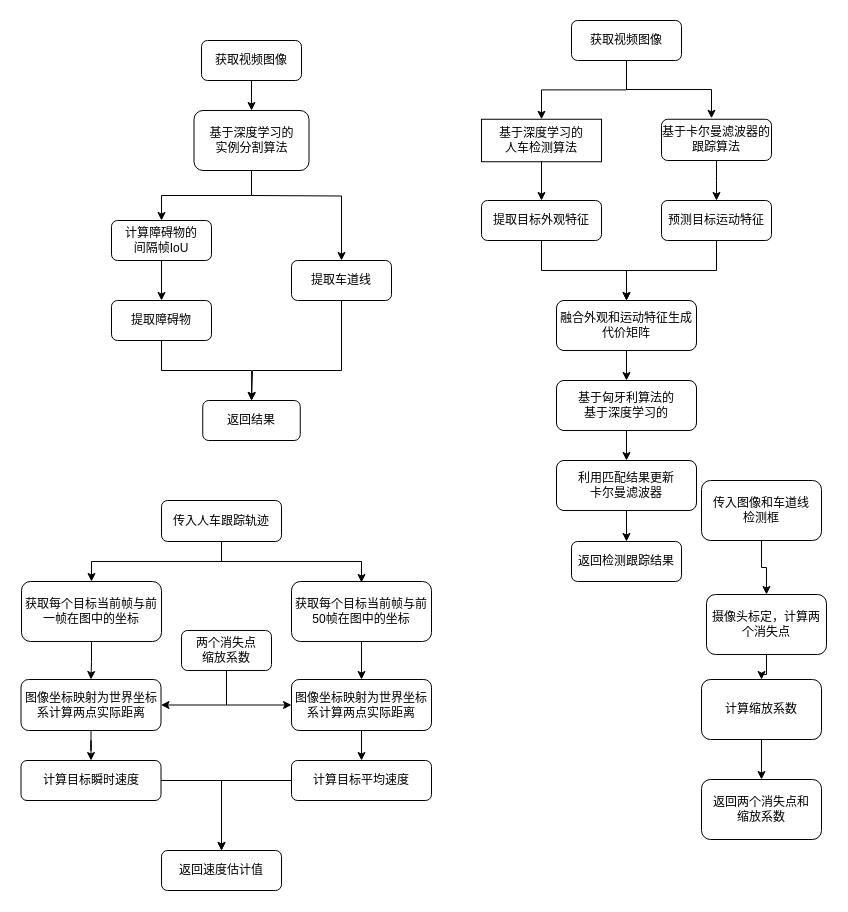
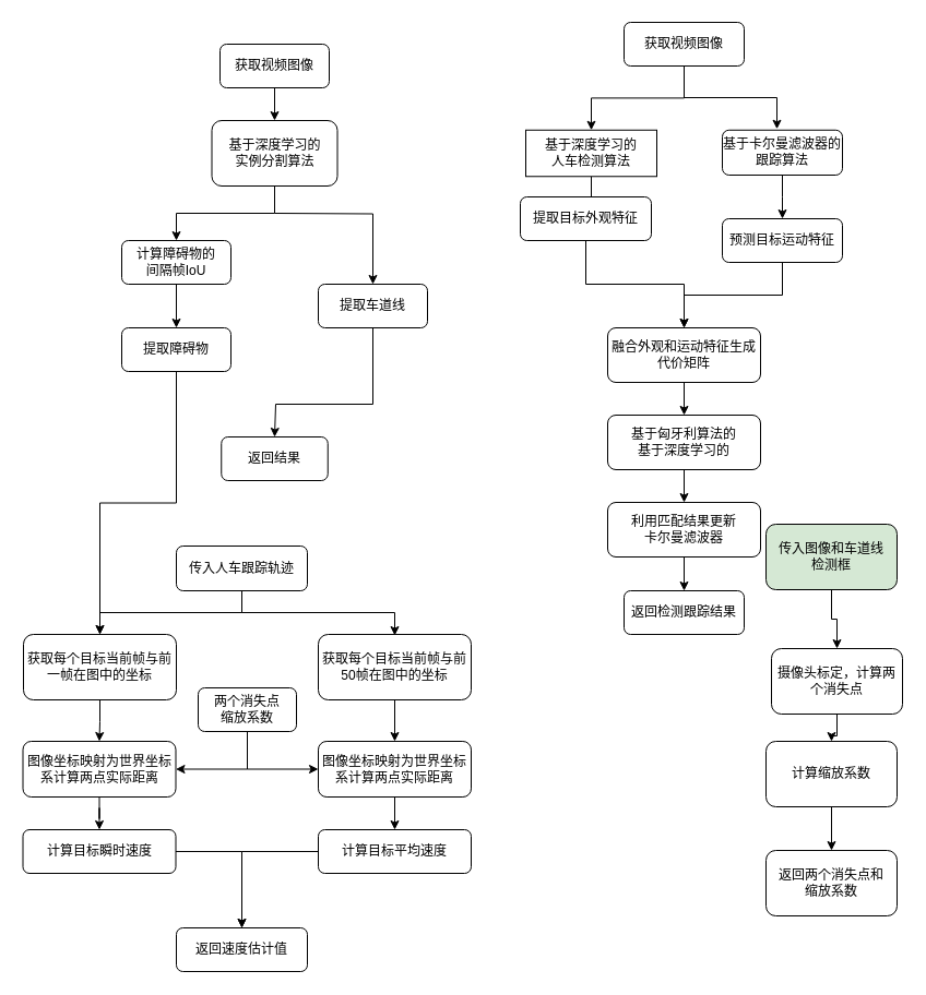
  <mxCell id="0" />
  <mxCell id="1" parent="0" />
  <mxCell id="2" value="" style="edgeStyle=orthogonalEdgeStyle;rounded=0;orthogonalLoop=1;jettySize=auto;html=1;" edge="1" parent="1" source="3" target="6"><mxGeometry relative="1" as="geometry" /></mxCell>
  <mxCell id="3" value="获取视频图像" style="rounded=1;whiteSpace=wrap;html=1;" vertex="1" parent="1"><mxGeometry x="201" y="40" width="100" height="40" as="geometry" /></mxCell>
  <mxCell id="4" value="" style="edgeStyle=orthogonalEdgeStyle;rounded=0;orthogonalLoop=1;jettySize=auto;html=1;" edge="1" parent="1" source="6"><mxGeometry relative="1" as="geometry"><mxPoint x="161" y="220" as="targetPoint" /><Array as="points"><mxPoint x="251" y="195" /><mxPoint x="161" y="195" /></Array></mxGeometry></mxCell>
  <mxCell id="5" style="edgeStyle=orthogonalEdgeStyle;rounded=0;orthogonalLoop=1;jettySize=auto;html=1;entryX=0.5;entryY=0;entryDx=0;entryDy=0;" edge="1" parent="1" target="8"><mxGeometry relative="1" as="geometry"><mxPoint x="341" y="220" as="targetPoint" /><mxPoint x="251" y="195" as="sourcePoint" /></mxGeometry></mxCell>
  <mxCell id="6" value="基于深度学习的&lt;div&gt;实例分割算法&lt;/div&gt;" style="whiteSpace=wrap;html=1;rounded=1;" vertex="1" parent="1"><mxGeometry x="193.5" y="110" width="115" height="60" as="geometry" /></mxCell>
  <mxCell id="7" style="edgeStyle=orthogonalEdgeStyle;rounded=0;orthogonalLoop=1;jettySize=auto;html=1;" edge="1" parent="1" source="8"><mxGeometry relative="1" as="geometry"><mxPoint x="251" y="400" as="targetPoint" /><Array as="points"><mxPoint x="341" y="370" /><mxPoint x="252" y="370" /></Array></mxGeometry></mxCell>
  <mxCell id="8" value="提取车道线" style="rounded=1;whiteSpace=wrap;html=1;" vertex="1" parent="1"><mxGeometry x="291" y="260" width="100" height="40" as="geometry" /></mxCell>
  <mxCell id="9" value="" style="edgeStyle=orthogonalEdgeStyle;rounded=0;orthogonalLoop=1;jettySize=auto;html=1;" edge="1" parent="1" source="10" target="12"><mxGeometry relative="1" as="geometry" /></mxCell>
  <mxCell id="10" value="计算障碍物的&lt;div&gt;间隔帧IoU&lt;/div&gt;" style="rounded=1;whiteSpace=wrap;html=1;" vertex="1" parent="1"><mxGeometry x="111" y="220" width="100" height="40" as="geometry" /></mxCell>
- <mxCell id="11" value="" style="edgeStyle=orthogonalEdgeStyle;rounded=0;orthogonalLoop=1;jettySize=auto;html=1;" edge="1" parent="1" source="12" target="13"><mxGeometry relative="1" as="geometry" /></mxCell>
+ <mxCell id="11" value="" style="edgeStyle=orthogonalEdgeStyle;rounded=0;orthogonalLoop=1;jettySize=auto;html=1;" edge="1" parent="1" source="12" target="43"><mxGeometry relative="1" as="geometry" /></mxCell>
  <mxCell id="12" value="提取障碍物" style="whiteSpace=wrap;html=1;rounded=1;" vertex="1" parent="1"><mxGeometry x="111" y="300" width="100" height="40" as="geometry" /></mxCell>
  <mxCell id="13" value="返回结果" style="whiteSpace=wrap;html=1;rounded=1;" vertex="1" parent="1"><mxGeometry x="202.25" y="400" width="97.5" height="40" as="geometry" /></mxCell>
  <mxCell id="14" value="" style="edgeStyle=orthogonalEdgeStyle;rounded=0;orthogonalLoop=1;jettySize=auto;html=1;" edge="1" parent="1" source="16" target="18"><mxGeometry relative="1" as="geometry" /></mxCell>
  <mxCell id="15" value="" style="edgeStyle=orthogonalEdgeStyle;rounded=0;orthogonalLoop=1;jettySize=auto;html=1;" edge="1" parent="1"><mxGeometry relative="1" as="geometry"><mxPoint x="626" y="59" as="sourcePoint" /><mxPoint x="711" y="117.75" as="targetPoint" /><Array as="points"><mxPoint x="626" y="89" /><mxPoint x="711" y="89" /></Array></mxGeometry></mxCell>
  <mxCell id="16" value="获取视频图像" style="rounded=1;whiteSpace=wrap;html=1;" vertex="1" parent="1"><mxGeometry x="571" y="20" width="110" height="40" as="geometry" /></mxCell>
  <mxCell id="17" value="" style="edgeStyle=orthogonalEdgeStyle;rounded=0;orthogonalLoop=1;jettySize=auto;html=1;" edge="1" parent="1" source="18" target="20"><mxGeometry relative="1" as="geometry" /></mxCell>
  <mxCell id="18" value="基于深度学习的&lt;div&gt;人车检测算法&lt;/div&gt;" style="whiteSpace=wrap;html=1;rounded=0;" vertex="1" parent="1"><mxGeometry x="481" y="118.75" width="120" height="42.5" as="geometry" /></mxCell>
  <mxCell id="19" value="" style="edgeStyle=orthogonalEdgeStyle;rounded=0;orthogonalLoop=1;jettySize=auto;html=1;" edge="1" parent="1" source="20" target="26"><mxGeometry relative="1" as="geometry" /></mxCell>
- <mxCell id="20" value="提取目标外观特征" style="whiteSpace=wrap;html=1;rounded=1;" vertex="1" parent="1"><mxGeometry x="481" y="200" width="120" height="40" as="geometry" /></mxCell>
+ <mxCell id="20" value="提取目标外观特征" style="whiteSpace=wrap;html=1;rounded=1;" vertex="1" parent="1"><mxGeometry x="476" y="180" width="120" height="40" as="geometry" /></mxCell>
  <mxCell id="21" value="" style="edgeStyle=orthogonalEdgeStyle;rounded=0;orthogonalLoop=1;jettySize=auto;html=1;" edge="1" parent="1" source="22" target="24"><mxGeometry relative="1" as="geometry" /></mxCell>
  <mxCell id="22" value="基于卡尔曼滤波器的跟踪算法" style="whiteSpace=wrap;html=1;rounded=1;" vertex="1" parent="1"><mxGeometry x="661" y="118.75" width="110" height="41.25" as="geometry" /></mxCell>
  <mxCell id="23" value="" style="edgeStyle=orthogonalEdgeStyle;rounded=0;orthogonalLoop=1;jettySize=auto;html=1;" edge="1" parent="1" source="24" target="26"><mxGeometry relative="1" as="geometry" /></mxCell>
  <mxCell id="24" value="预测目标运动特征" style="whiteSpace=wrap;html=1;rounded=1;" vertex="1" parent="1"><mxGeometry x="661" y="200" width="110" height="40" as="geometry" /></mxCell>
  <mxCell id="25" value="" style="edgeStyle=orthogonalEdgeStyle;rounded=0;orthogonalLoop=1;jettySize=auto;html=1;" edge="1" parent="1" source="26" target="28"><mxGeometry relative="1" as="geometry" /></mxCell>
  <mxCell id="26" value="融合外观和运动特征生成代价矩阵" style="whiteSpace=wrap;html=1;rounded=1;" vertex="1" parent="1"><mxGeometry x="556" y="300" width="140" height="50" as="geometry" /></mxCell>
  <mxCell id="27" value="" style="edgeStyle=orthogonalEdgeStyle;rounded=0;orthogonalLoop=1;jettySize=auto;html=1;" edge="1" parent="1" source="28" target="30"><mxGeometry relative="1" as="geometry" /></mxCell>
  <mxCell id="28" value="基于匈牙利算法的&lt;div&gt;基于深度学习的&lt;/div&gt;" style="whiteSpace=wrap;html=1;rounded=1;" vertex="1" parent="1"><mxGeometry x="556" y="380" width="140" height="50" as="geometry" /></mxCell>
  <mxCell id="29" value="" style="edgeStyle=orthogonalEdgeStyle;rounded=0;orthogonalLoop=1;jettySize=auto;html=1;" edge="1" parent="1" source="30" target="31"><mxGeometry relative="1" as="geometry" /></mxCell>
  <mxCell id="30" value="利用匹配结果更新&lt;div&gt;卡尔曼滤波器&lt;/div&gt;" style="whiteSpace=wrap;html=1;rounded=1;" vertex="1" parent="1"><mxGeometry x="556" y="460" width="140" height="50" as="geometry" /></mxCell>
  <mxCell id="31" value="返回检测跟踪结果" style="whiteSpace=wrap;html=1;rounded=1;" vertex="1" parent="1"><mxGeometry x="571" y="541" width="110" height="40" as="geometry" /></mxCell>
  <mxCell id="32" value="" style="edgeStyle=orthogonalEdgeStyle;rounded=0;orthogonalLoop=1;jettySize=auto;html=1;" edge="1" parent="1" source="33" target="35"><mxGeometry relative="1" as="geometry" /></mxCell>
- <mxCell id="33" value="传入图像和车道线&lt;div&gt;检测框&lt;/div&gt;" style="rounded=1;whiteSpace=wrap;html=1;" vertex="1" parent="1"><mxGeometry x="701" y="480" width="120" height="60" as="geometry" /></mxCell>
+ <mxCell id="33" value="传入图像和车道线&lt;div&gt;检测框&lt;/div&gt;" style="rounded=1;whiteSpace=wrap;html=1;fillColor=#d5e8d4;" vertex="1" parent="1"><mxGeometry x="701" y="480" width="120" height="60" as="geometry" /></mxCell>
  <mxCell id="34" value="" style="edgeStyle=orthogonalEdgeStyle;rounded=0;orthogonalLoop=1;jettySize=auto;html=1;" edge="1" parent="1" source="35" target="37"><mxGeometry relative="1" as="geometry" /></mxCell>
  <mxCell id="35" value="摄像头标定，计算两个消失点" style="whiteSpace=wrap;html=1;rounded=1;" vertex="1" parent="1"><mxGeometry x="706" y="594" width="120" height="60" as="geometry" /></mxCell>
  <mxCell id="36" value="" style="edgeStyle=orthogonalEdgeStyle;rounded=0;orthogonalLoop=1;jettySize=auto;html=1;" edge="1" parent="1" source="37" target="38"><mxGeometry relative="1" as="geometry" /></mxCell>
  <mxCell id="37" value="计算缩放系数" style="whiteSpace=wrap;html=1;rounded=1;" vertex="1" parent="1"><mxGeometry x="701" y="679" width="120" height="60" as="geometry" /></mxCell>
  <mxCell id="38" value="返回两个消失点和&lt;div&gt;缩放系数&lt;/div&gt;" style="whiteSpace=wrap;html=1;rounded=1;" vertex="1" parent="1"><mxGeometry x="701" y="779" width="120" height="60" as="geometry" /></mxCell>
  <mxCell id="39" value="" style="edgeStyle=orthogonalEdgeStyle;rounded=0;orthogonalLoop=1;jettySize=auto;html=1;" edge="1" parent="1" source="41" target="43"><mxGeometry relative="1" as="geometry"><Array as="points"><mxPoint x="221" y="561" /><mxPoint x="91" y="561" /></Array></mxGeometry></mxCell>
  <mxCell id="40" value="" style="edgeStyle=orthogonalEdgeStyle;rounded=0;orthogonalLoop=1;jettySize=auto;html=1;" edge="1" parent="1"><mxGeometry relative="1" as="geometry"><mxPoint x="221" y="542" as="sourcePoint" /><mxPoint x="361" y="582" as="targetPoint" /><Array as="points"><mxPoint x="221" y="561" /><mxPoint x="361" y="561" /></Array></mxGeometry></mxCell>
  <mxCell id="41" value="传入人车跟踪轨迹" style="rounded=1;whiteSpace=wrap;html=1;" vertex="1" parent="1"><mxGeometry x="161" y="500" width="120" height="41" as="geometry" /></mxCell>
  <mxCell id="42" value="" style="edgeStyle=orthogonalEdgeStyle;rounded=0;orthogonalLoop=1;jettySize=auto;html=1;" edge="1" parent="1" source="43" target="49"><mxGeometry relative="1" as="geometry" /></mxCell>
  <mxCell id="43" value="获取每个目标当前帧与前一帧在图中的坐标" style="whiteSpace=wrap;html=1;rounded=1;" vertex="1" parent="1"><mxGeometry x="21" y="581" width="140" height="60" as="geometry" /></mxCell>
  <mxCell id="44" value="" style="edgeStyle=orthogonalEdgeStyle;rounded=0;orthogonalLoop=1;jettySize=auto;html=1;" edge="1" parent="1" source="45" target="47"><mxGeometry relative="1" as="geometry" /></mxCell>
  <mxCell id="45" value="获取每个目标当前帧与前50帧在图中的坐标" style="whiteSpace=wrap;html=1;rounded=1;" vertex="1" parent="1"><mxGeometry x="291" y="581" width="140" height="60" as="geometry" /></mxCell>
  <mxCell id="46" value="" style="edgeStyle=orthogonalEdgeStyle;rounded=0;orthogonalLoop=1;jettySize=auto;html=1;" edge="1" parent="1" source="47" target="53"><mxGeometry relative="1" as="geometry" /></mxCell>
  <mxCell id="47" value="图像坐标映射为世界坐标系计算两点实际距离" style="whiteSpace=wrap;html=1;rounded=1;" vertex="1" parent="1"><mxGeometry x="291" y="679" width="140" height="51" as="geometry" /></mxCell>
  <mxCell id="48" value="" style="edgeStyle=orthogonalEdgeStyle;rounded=0;orthogonalLoop=1;jettySize=auto;html=1;" edge="1" parent="1" source="49" target="51"><mxGeometry relative="1" as="geometry" /></mxCell>
  <mxCell id="49" value="图像坐标映射为世界坐标系计算两点实际距离" style="whiteSpace=wrap;html=1;rounded=1;" vertex="1" parent="1"><mxGeometry x="20.5" y="679" width="140" height="51" as="geometry" /></mxCell>
  <mxCell id="50" value="" style="edgeStyle=orthogonalEdgeStyle;rounded=0;orthogonalLoop=1;jettySize=auto;html=1;" edge="1" parent="1" source="51" target="54"><mxGeometry relative="1" as="geometry" /></mxCell>
  <mxCell id="51" value="计算目标瞬时速度" style="whiteSpace=wrap;html=1;rounded=1;" vertex="1" parent="1"><mxGeometry x="20.5" y="760" width="140" height="40" as="geometry" /></mxCell>
  <mxCell id="52" value="" style="edgeStyle=orthogonalEdgeStyle;rounded=0;orthogonalLoop=1;jettySize=auto;html=1;entryX=0.5;entryY=0;entryDx=0;entryDy=0;" edge="1" parent="1" source="53" target="54"><mxGeometry relative="1" as="geometry"><mxPoint x="321" y="870" as="targetPoint" /></mxGeometry></mxCell>
  <mxCell id="53" value="计算目标平均速度" style="whiteSpace=wrap;html=1;rounded=1;" vertex="1" parent="1"><mxGeometry x="291" y="760" width="140" height="40" as="geometry" /></mxCell>
  <mxCell id="54" value="返回速度估计值" style="whiteSpace=wrap;html=1;rounded=1;" vertex="1" parent="1"><mxGeometry x="161" y="850" width="120" height="40" as="geometry" /></mxCell>
  <mxCell id="55" style="edgeStyle=orthogonalEdgeStyle;rounded=0;orthogonalLoop=1;jettySize=auto;html=1;exitX=0.5;exitY=1;exitDx=0;exitDy=0;entryX=1;entryY=0.5;entryDx=0;entryDy=0;" edge="1" parent="1" source="57" target="49"><mxGeometry relative="1" as="geometry" /></mxCell>
  <mxCell id="56" style="edgeStyle=orthogonalEdgeStyle;rounded=0;orthogonalLoop=1;jettySize=auto;html=1;exitX=0.5;exitY=1;exitDx=0;exitDy=0;entryX=0;entryY=0.5;entryDx=0;entryDy=0;" edge="1" parent="1" source="57" target="47"><mxGeometry relative="1" as="geometry" /></mxCell>
  <mxCell id="57" value="两个消失点&lt;div&gt;缩放系数&lt;/div&gt;" style="rounded=1;whiteSpace=wrap;html=1;" vertex="1" parent="1"><mxGeometry x="181" y="630" width="90" height="40" as="geometry" /></mxCell>
